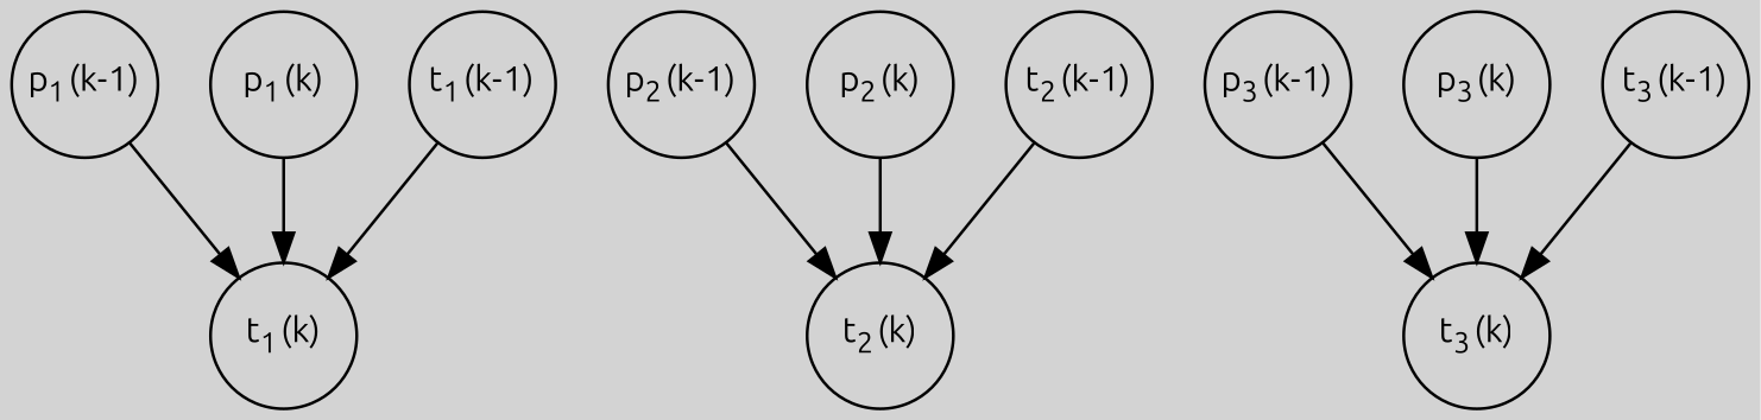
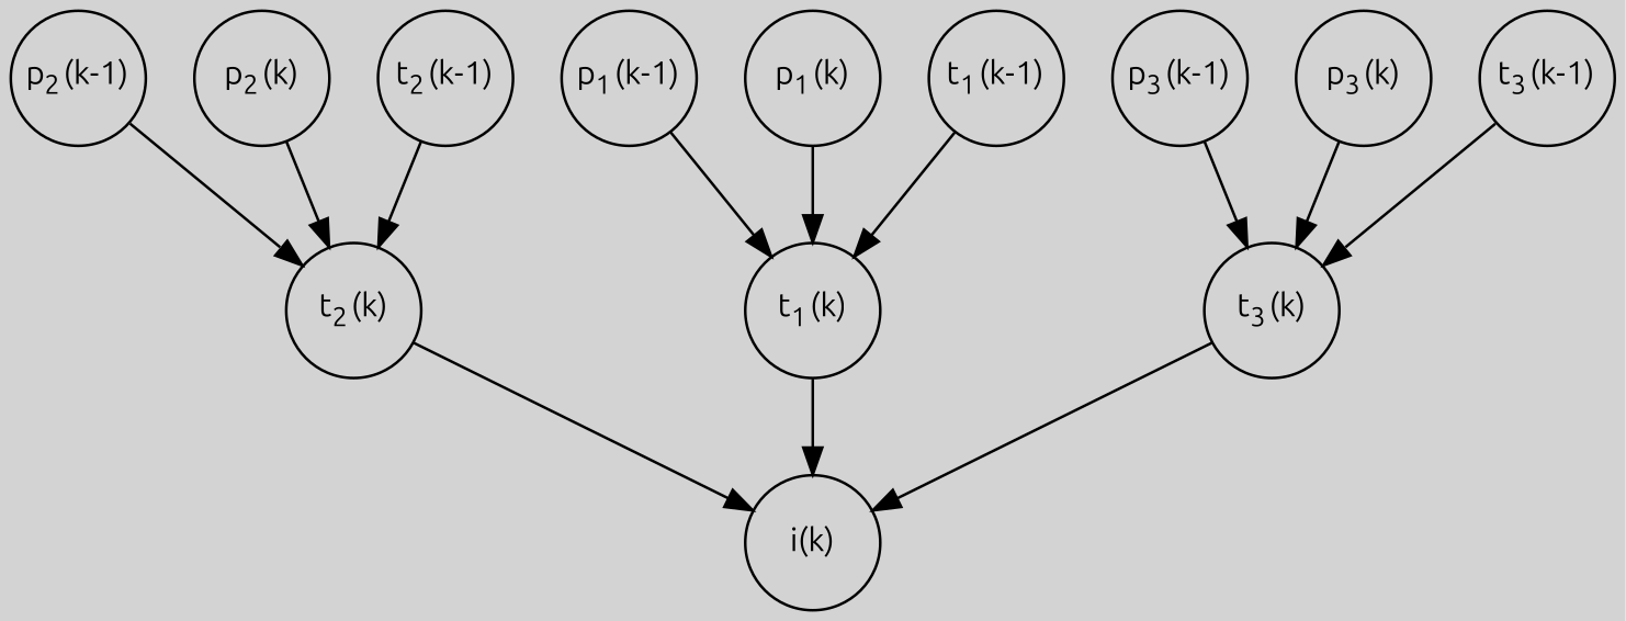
  digraph {
    bgcolor=lightgray
    splines=spline
    node [fixedsize=true fontname=ubuntu fontsize=12 shape=circle]
    n1 [label=<p<SUB>1</SUB>(k-1)> width=.7]
    n2 [label=<t<SUB>1</SUB>(k)> width=.7]
    n3 [label=<p<SUB>1</SUB>(k)> width=.7]
    n4 [label=<t<SUB>1</SUB>(k-1)> width=.7]
+   n5 [label=<i(k)> width=.7]
    n6 [label=<p<SUB>2</SUB>(k-1)> width=.7]
    n7 [label=<t<SUB>2</SUB>(k)> width=.7]
    n8 [label=<p<SUB>2</SUB>(k)> width=.7]
    n9 [label=<t<SUB>2</SUB>(k-1)> width=.7]
    n10 [label=<p<SUB>3</SUB>(k-1)> width=.7]
    n11 [label=<t<SUB>3</SUB>(k)> width=.7]
    n12 [label=<p<SUB>3</SUB>(k)> width=.7]
    n13 [label=<t<SUB>3</SUB>(k-1)> width=.7]
    n1 -> n2
+   n2 -> n5
    n3 -> n2
    n4 -> n2
    n6 -> n7
+   n7 -> n5
    n8 -> n7
    n9 -> n7
    n10 -> n11
+   n11 -> n5
    n12 -> n11
    n13 -> n11
  }
